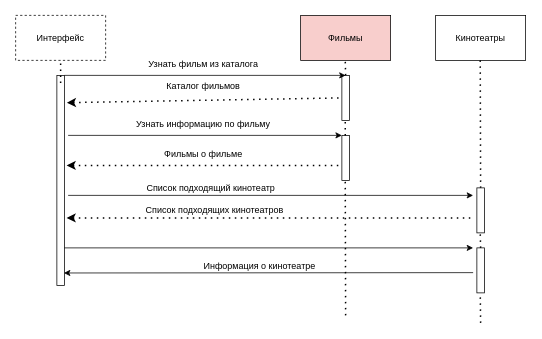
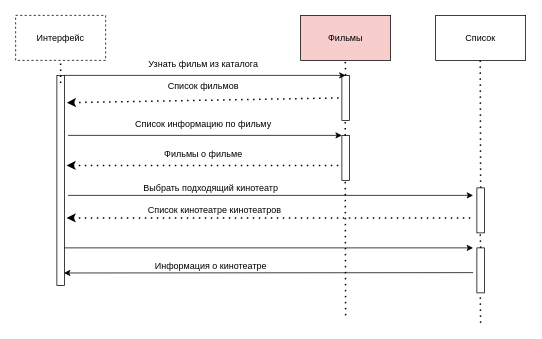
  <mxCell id="0" />
  <mxCell id="1" parent="0" />
  <mxCell id="2" value="Интерфейс" style="rounded=0;whiteSpace=wrap;html=1;dashed=1;" vertex="1" parent="1"><mxGeometry x="20" y="20" width="120" height="60" as="geometry" /></mxCell>
  <mxCell id="3" value="Фильмы" style="rounded=0;whiteSpace=wrap;html=1;fillColor=#f8cecc;" vertex="1" parent="1"><mxGeometry x="400" y="20" width="120" height="60" as="geometry" /></mxCell>
- <mxCell id="4" value="Кинотеатры" style="rounded=0;whiteSpace=wrap;html=1;" vertex="1" parent="1"><mxGeometry x="580" y="20" width="120" height="60" as="geometry" /></mxCell>
+ <mxCell id="4" value="Список" style="rounded=0;whiteSpace=wrap;html=1;" vertex="1" parent="1"><mxGeometry x="580" y="20" width="120" height="60" as="geometry" /></mxCell>
  <mxCell id="5" value="" style="rounded=0;whiteSpace=wrap;html=1;" vertex="1" parent="1"><mxGeometry x="75" y="100" width="10" height="280" as="geometry" /></mxCell>
  <mxCell id="6" value="" style="rounded=0;whiteSpace=wrap;html=1;" vertex="1" parent="1"><mxGeometry x="455" y="100" width="10" height="60" as="geometry" /></mxCell>
  <mxCell id="7" value="" style="endArrow=none;dashed=1;html=1;dashPattern=1 3;strokeWidth=2;rounded=0;entryX=0.5;entryY=1;entryDx=0;entryDy=0;" edge="1" parent="1" target="2"><mxGeometry width="50" height="50" relative="1" as="geometry"><mxPoint x="80" y="110" as="sourcePoint" /><mxPoint x="100" y="90" as="targetPoint" /></mxGeometry></mxCell>
  <mxCell id="8" value="" style="rounded=0;whiteSpace=wrap;html=1;" vertex="1" parent="1"><mxGeometry x="455" y="180" width="10" height="60" as="geometry" /></mxCell>
  <mxCell id="9" value="" style="endArrow=none;dashed=1;html=1;dashPattern=1 3;strokeWidth=2;rounded=0;entryX=0.5;entryY=1;entryDx=0;entryDy=0;" edge="1" parent="1"><mxGeometry width="50" height="50" relative="1" as="geometry"><mxPoint x="460" y="100" as="sourcePoint" /><mxPoint x="459.5" y="80" as="targetPoint" /></mxGeometry></mxCell>
  <mxCell id="10" value="" style="endArrow=none;dashed=1;html=1;dashPattern=1 3;strokeWidth=2;rounded=0;entryX=0.5;entryY=1;entryDx=0;entryDy=0;" edge="1" parent="1"><mxGeometry width="50" height="50" relative="1" as="geometry"><mxPoint x="459.5" y="180" as="sourcePoint" /><mxPoint x="459.5" y="160" as="targetPoint" /></mxGeometry></mxCell>
  <mxCell id="11" value="" style="endArrow=classic;html=1;rounded=0;exitX=1;exitY=0;exitDx=0;exitDy=0;" edge="1" parent="1" source="5"><mxGeometry width="50" height="50" relative="1" as="geometry"><mxPoint x="170" y="150" as="sourcePoint" /><mxPoint x="460" y="100" as="targetPoint" /></mxGeometry></mxCell>
  <mxCell id="12" value="Узнать фильм из каталога" style="text;html=1;align=center;verticalAlign=middle;resizable=0;points=[];autosize=1;strokeColor=none;fillColor=none;" vertex="1" parent="1"><mxGeometry x="180" y="70" width="180" height="30" as="geometry" /></mxCell>
  <mxCell id="13" value="" style="endArrow=none;dashed=1;html=1;dashPattern=1 3;strokeWidth=2;rounded=0;exitX=1.34;exitY=0.13;exitDx=0;exitDy=0;exitPerimeter=0;entryX=0;entryY=0.5;entryDx=0;entryDy=0;strokeColor=default;startArrow=classic;startFill=1;" edge="1" parent="1" source="5" target="6"><mxGeometry width="50" height="50" relative="1" as="geometry"><mxPoint x="160" y="160" as="sourcePoint" /><mxPoint x="240" y="160" as="targetPoint" /></mxGeometry></mxCell>
- <mxCell id="14" value="Каталог фильмов" style="text;html=1;align=center;verticalAlign=middle;resizable=0;points=[];autosize=1;strokeColor=none;fillColor=none;" vertex="1" parent="1"><mxGeometry x="210" y="100" width="120" height="30" as="geometry" /></mxCell>
+ <mxCell id="14" value="Список фильмов" style="text;html=1;align=center;verticalAlign=middle;resizable=0;points=[];autosize=1;strokeColor=none;fillColor=none;" vertex="1" parent="1"><mxGeometry x="210" y="100" width="120" height="30" as="geometry" /></mxCell>
  <mxCell id="15" value="" style="endArrow=classic;html=1;rounded=0;" edge="1" parent="1"><mxGeometry width="50" height="50" relative="1" as="geometry"><mxPoint x="90" y="180" as="sourcePoint" /><mxPoint x="455" y="180" as="targetPoint" /></mxGeometry></mxCell>
- <mxCell id="16" value="Узнать информацию по фильму" style="text;html=1;align=center;verticalAlign=middle;resizable=0;points=[];autosize=1;strokeColor=none;fillColor=none;" vertex="1" parent="1"><mxGeometry x="170" y="150" width="200" height="30" as="geometry" /></mxCell>
+ <mxCell id="16" value="Список информацию по фильму" style="text;html=1;align=center;verticalAlign=middle;resizable=0;points=[];autosize=1;strokeColor=none;fillColor=none;" vertex="1" parent="1"><mxGeometry x="170" y="150" width="200" height="30" as="geometry" /></mxCell>
  <mxCell id="17" value="" style="endArrow=none;dashed=1;html=1;dashPattern=1 3;strokeWidth=2;rounded=0;exitX=1.34;exitY=0.13;exitDx=0;exitDy=0;exitPerimeter=0;entryX=0;entryY=0.5;entryDx=0;entryDy=0;strokeColor=default;startArrow=classic;startFill=1;" edge="1" parent="1"><mxGeometry width="50" height="50" relative="1" as="geometry"><mxPoint x="88" y="220" as="sourcePoint" /><mxPoint x="455" y="220" as="targetPoint" /></mxGeometry></mxCell>
  <mxCell id="18" value="Фильмы о фильме" style="text;html=1;align=center;verticalAlign=middle;resizable=0;points=[];autosize=1;strokeColor=none;fillColor=none;" vertex="1" parent="1"><mxGeometry x="190" y="190" width="160" height="30" as="geometry" /></mxCell>
  <mxCell id="19" value="" style="endArrow=none;dashed=1;html=1;dashPattern=1 3;strokeWidth=2;rounded=0;entryX=0.5;entryY=1;entryDx=0;entryDy=0;" edge="1" parent="1"><mxGeometry width="50" height="50" relative="1" as="geometry"><mxPoint x="640" y="250" as="sourcePoint" /><mxPoint x="639.5" y="80" as="targetPoint" /></mxGeometry></mxCell>
  <mxCell id="20" value="" style="rounded=0;whiteSpace=wrap;html=1;" vertex="1" parent="1"><mxGeometry x="635" y="250" width="10" height="60" as="geometry" /></mxCell>
  <mxCell id="21" value="" style="endArrow=classic;html=1;rounded=0;exitX=1;exitY=0;exitDx=0;exitDy=0;" edge="1" parent="1"><mxGeometry width="50" height="50" relative="1" as="geometry"><mxPoint x="90" y="260" as="sourcePoint" /><mxPoint x="630" y="260" as="targetPoint" /></mxGeometry></mxCell>
- <mxCell id="22" value="Список подходящий кинотеатр" style="text;html=1;align=center;verticalAlign=middle;resizable=0;points=[];autosize=1;strokeColor=none;fillColor=none;" vertex="1" parent="1"><mxGeometry x="180" y="235" width="200" height="30" as="geometry" /></mxCell>
+ <mxCell id="22" value="Выбрать подходящий кинотеатр" style="text;html=1;align=center;verticalAlign=middle;resizable=0;points=[];autosize=1;strokeColor=none;fillColor=none;" vertex="1" parent="1"><mxGeometry x="180" y="235" width="200" height="30" as="geometry" /></mxCell>
  <mxCell id="23" value="" style="endArrow=none;dashed=1;html=1;dashPattern=1 3;strokeWidth=2;rounded=0;exitX=1.34;exitY=0.13;exitDx=0;exitDy=0;exitPerimeter=0;strokeColor=default;startArrow=classic;startFill=1;" edge="1" parent="1"><mxGeometry width="50" height="50" relative="1" as="geometry"><mxPoint x="88" y="290" as="sourcePoint" /><mxPoint x="630" y="290" as="targetPoint" /></mxGeometry></mxCell>
- <mxCell id="24" value="Список подходящих кинотеатров" style="text;html=1;align=center;verticalAlign=middle;resizable=0;points=[];autosize=1;strokeColor=none;fillColor=none;" vertex="1" parent="1"><mxGeometry x="180" y="265" width="210" height="30" as="geometry" /></mxCell>
+ <mxCell id="24" value="Список кинотеатре кинотеатров" style="text;html=1;align=center;verticalAlign=middle;resizable=0;points=[];autosize=1;strokeColor=none;fillColor=none;" vertex="1" parent="1"><mxGeometry x="180" y="265" width="210" height="30" as="geometry" /></mxCell>
  <mxCell id="25" value="" style="endArrow=classic;html=1;rounded=0;exitX=1;exitY=0;exitDx=0;exitDy=0;" edge="1" parent="1"><mxGeometry width="50" height="50" relative="1" as="geometry"><mxPoint x="85" y="330" as="sourcePoint" /><mxPoint x="630" y="330" as="targetPoint" /></mxGeometry></mxCell>
  <mxCell id="26" value="" style="rounded=0;whiteSpace=wrap;html=1;" vertex="1" parent="1"><mxGeometry x="635" y="330" width="10" height="60" as="geometry" /></mxCell>
  <mxCell id="27" value="" style="endArrow=none;dashed=1;html=1;dashPattern=1 3;strokeWidth=2;rounded=0;entryX=0.5;entryY=1;entryDx=0;entryDy=0;" edge="1" parent="1"><mxGeometry width="50" height="50" relative="1" as="geometry"><mxPoint x="640" y="330" as="sourcePoint" /><mxPoint x="639.5" y="310" as="targetPoint" /></mxGeometry></mxCell>
  <mxCell id="28" value="" style="endArrow=classic;html=1;rounded=0;entryX=0.94;entryY=0.941;entryDx=0;entryDy=0;entryPerimeter=0;" edge="1" parent="1" target="5"><mxGeometry width="50" height="50" relative="1" as="geometry"><mxPoint x="630" y="363" as="sourcePoint" /><mxPoint x="130" y="360" as="targetPoint" /></mxGeometry></mxCell>
- <mxCell id="29" value="Информация о кинотеатре" style="text;html=1;align=center;verticalAlign=middle;resizable=0;points=[];autosize=1;strokeColor=none;fillColor=none;" vertex="1" parent="1"><mxGeometry x="260" y="340" width="170" height="30" as="geometry" /></mxCell>
+ <mxCell id="29" value="Информация о кинотеатре" style="text;html=1;align=center;verticalAlign=middle;resizable=0;points=[];autosize=1;strokeColor=none;fillColor=none;" vertex="1" parent="1"><mxGeometry x="195" y="340" width="170" height="30" as="geometry" /></mxCell>
  <mxCell id="30" value="" style="endArrow=none;dashed=1;html=1;dashPattern=1 3;strokeWidth=2;rounded=0;entryX=0.5;entryY=1;entryDx=0;entryDy=0;" edge="1" parent="1"><mxGeometry width="50" height="50" relative="1" as="geometry"><mxPoint x="460" y="420" as="sourcePoint" /><mxPoint x="459.5" y="240" as="targetPoint" /></mxGeometry></mxCell>
  <mxCell id="31" value="" style="endArrow=none;dashed=1;html=1;dashPattern=1 3;strokeWidth=2;rounded=0;entryX=0.5;entryY=1;entryDx=0;entryDy=0;" edge="1" parent="1"><mxGeometry width="50" height="50" relative="1" as="geometry"><mxPoint x="640" y="430" as="sourcePoint" /><mxPoint x="639.5" y="390" as="targetPoint" /></mxGeometry></mxCell>
